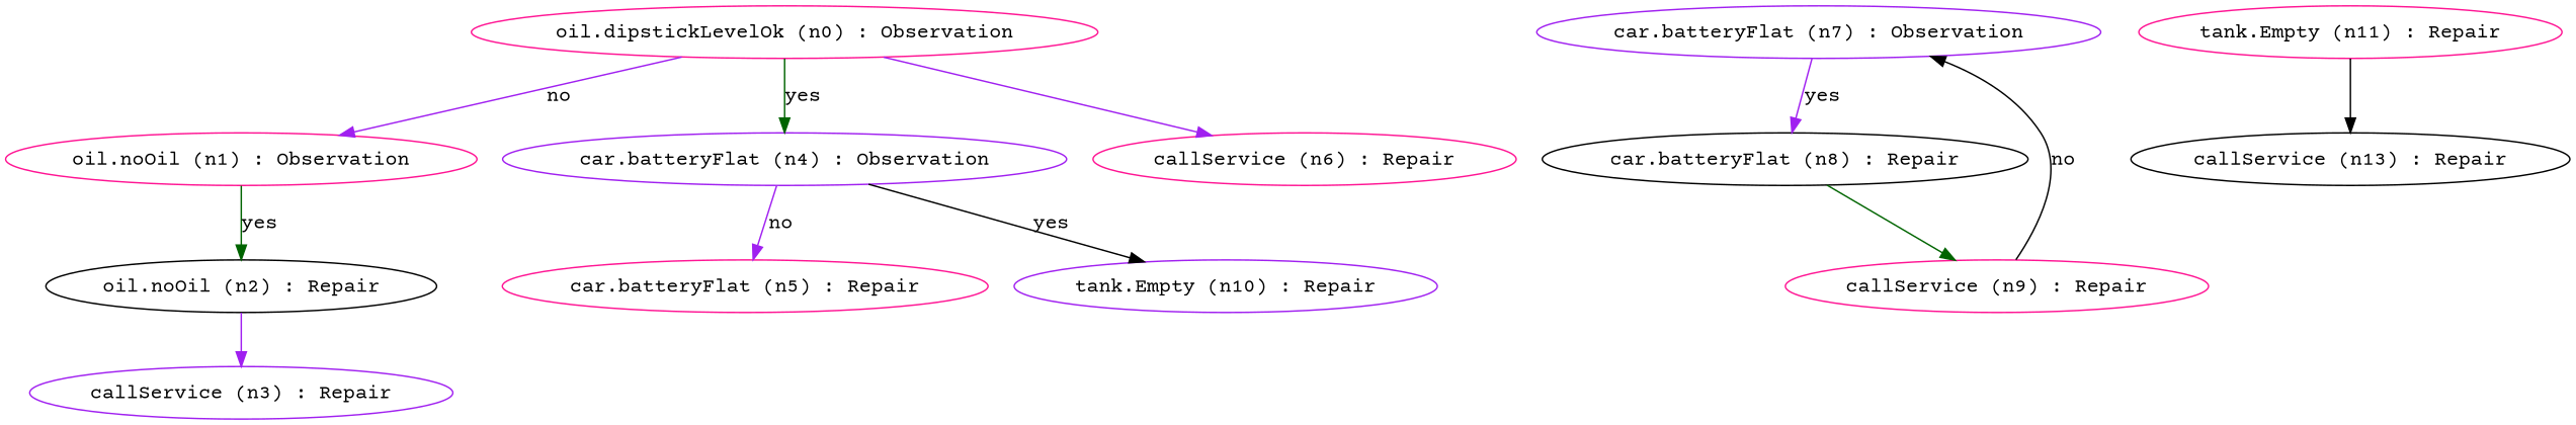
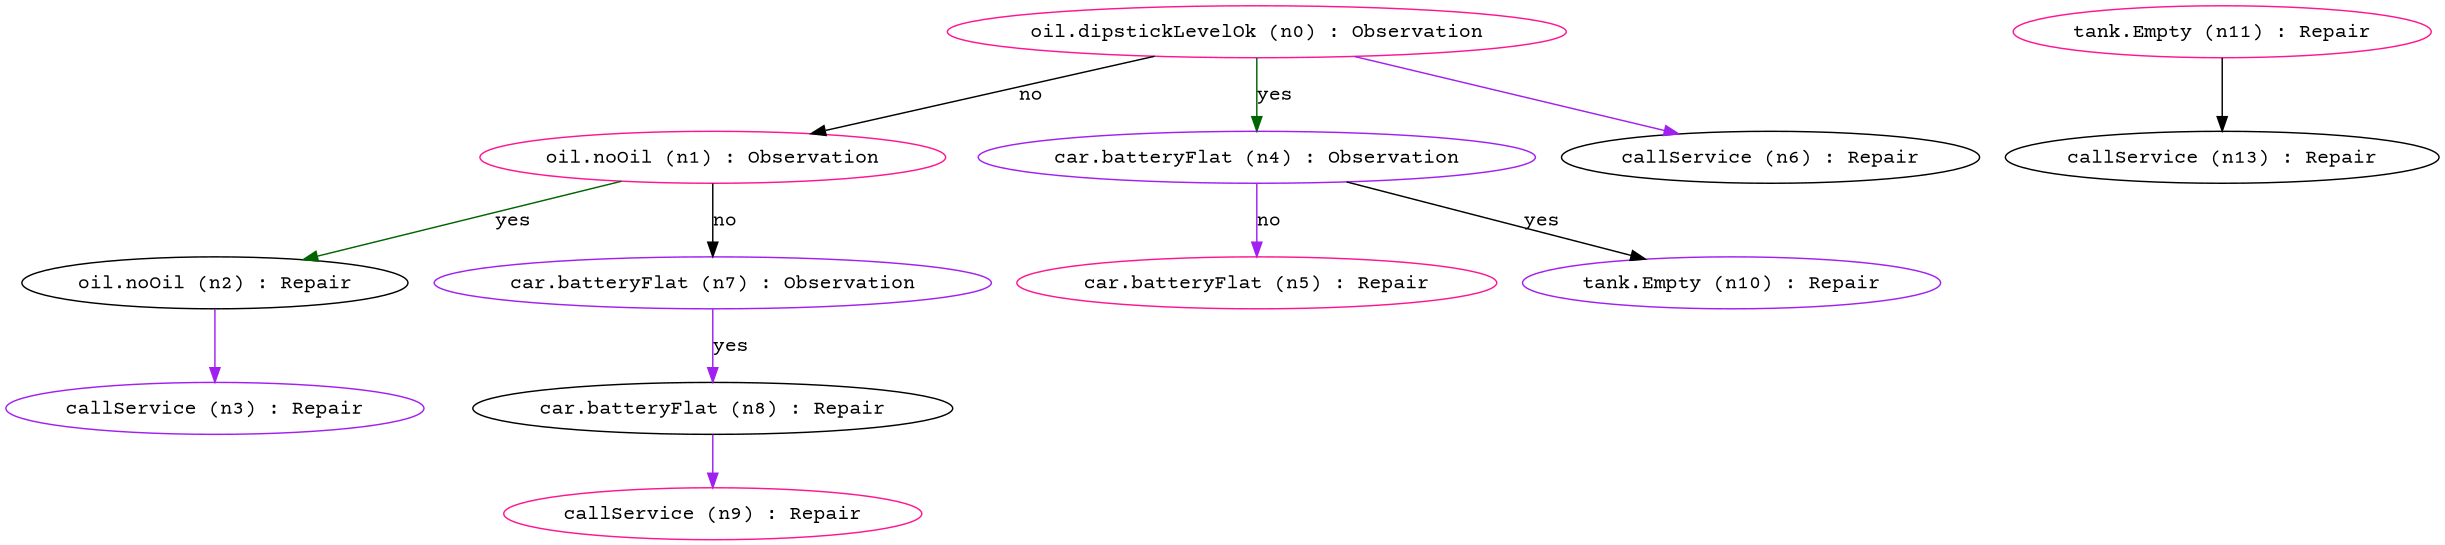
  digraph {
    fontname="Courier Prime"
    node [color=deeppink fontname="Courier Prime"]
    edge [color=purple fontname="Courier Prime"]
    n1 [label="oil.dipstickLevelOk (n0) : Observation"]
    n2 [label="oil.noOil (n1) : Observation"]
    n3 [color=purple label="car.batteryFlat (n4) : Observation"]
-   n4 [label="callService (n6) : Repair"]
+   n4 [color=black label="callService (n6) : Repair"]
    n5 [color=black label="oil.noOil (n2) : Repair"]
    n6 [color=purple label="car.batteryFlat (n7) : Observation"]
    n7 [label="car.batteryFlat (n5) : Repair"]
    n8 [color=purple label="tank.Empty (n10) : Repair"]
    n9 [color=purple label="callService (n3) : Repair"]
    n10 [color=black label="car.batteryFlat (n8) : Repair"]
    n11 [label="callService (n9) : Repair"]
    n12 [label="tank.Empty (n11) : Repair"]
    n13 [color=black label="callService (n13) : Repair"]
-   n1 -> n2 [label=no]
+   n1 -> n2 [color=black label=no]
    n1 -> n3 [color=darkgreen label=yes]
    n1 -> n4
    n2 -> n5 [color=darkgreen label=yes]
-   n11 -> n6 [color=black label=no]
+   n2 -> n6 [color=black label=no]
    n3 -> n7 [label=no]
    n3 -> n8 [color=black label=yes]
    n5 -> n9
    n6 -> n10 [label=yes]
-   n10 -> n11 [color=darkgreen]
+   n10 -> n11
    n12 -> n13 [color=black]
  }
